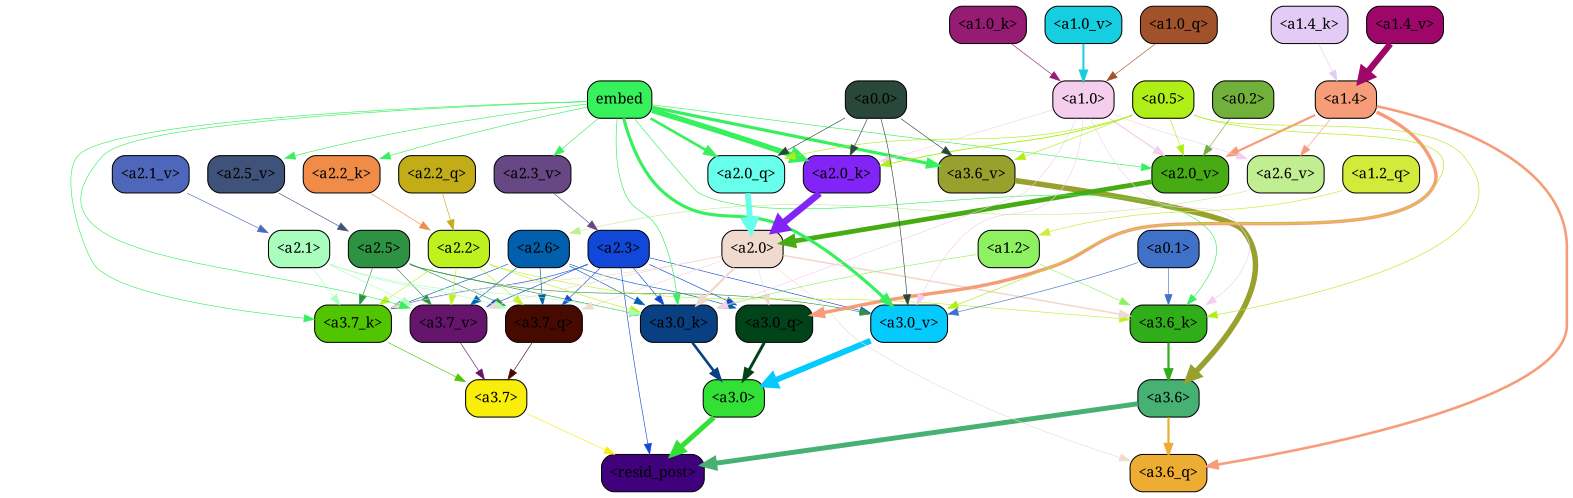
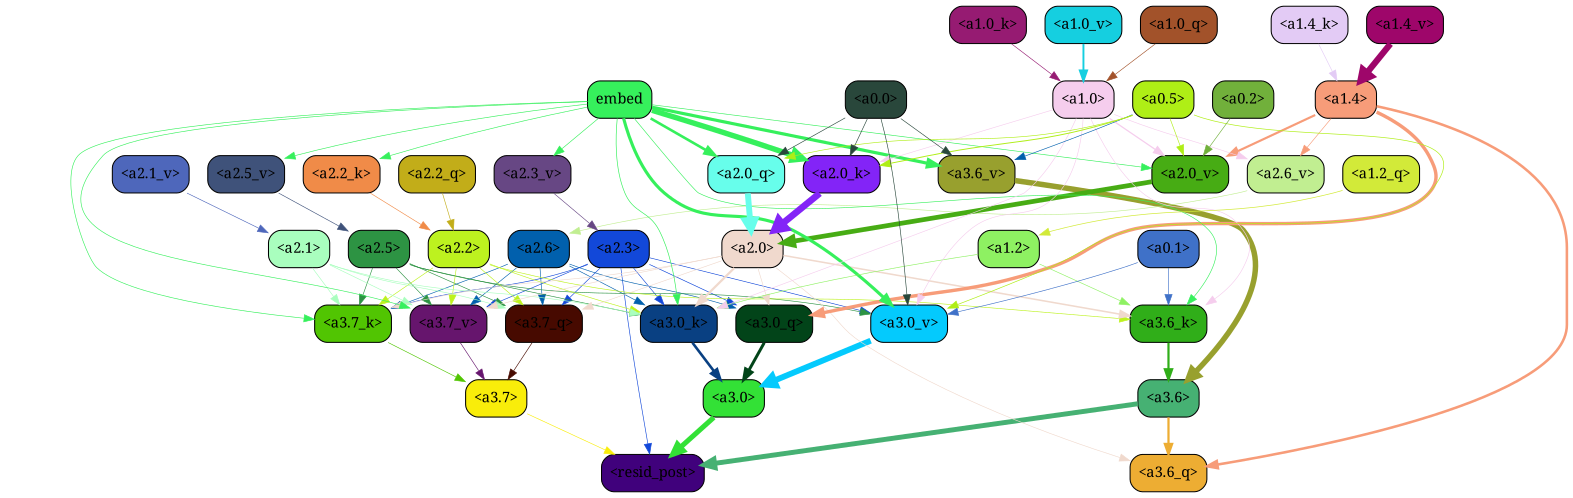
  strict digraph {
    fontname="Noto Serif"
    splines=true
    node [color=black fontname="Noto Serif" shape=box style="filled, rounded"]
    edge [color="#36f05c" fontname="Noto Serif" penwidth=0.6]
    "<a3.7>" [fillcolor="#f9ed0a"]
    "<resid_post>" [fillcolor="#40017c"]
    "<a3.6>" [fillcolor="#46b173"]
    "<a3.6_q>" [fillcolor="#edad33"]
    "<a3.0>" [fillcolor="#33e136"]
    "<a2.3>" [fillcolor="#1248d9"]
    "<a3.7_q>" [fillcolor="#470a00"]
    "<a3.0_q>" [fillcolor="#024419"]
    "<a3.7_k>" [fillcolor="#51c502"]
    "<a3.0_k>" [fillcolor="#094082"]
    "<a3.7_v>" [fillcolor="#66156d"]
    "<a3.0_v>" [fillcolor="#04cafd"]
    "<a3.6_k>" [fillcolor="#30ae19"]
    "<a3.6_v>" [fillcolor="#98a02e"]
    "<a2.6>" [fillcolor="#0160ad"]
    "<a2.5>" [fillcolor="#2d9343"]
    "<a2.2>" [fillcolor="#bdf21f"]
    "<a2.1>" [fillcolor="#a9febe"]
    "<a2.0>" [fillcolor="#f0d9cd"]
    "<a1.4>" [fillcolor="#f79c79"]
    "<a2.6_v>" [fillcolor="#c1ee91"]
    "<a2.0_v>" [fillcolor="#47ac14"]
    embed [fillcolor="#36f05c"]
    "<a2.0_q>" [fillcolor="#67feeb"]
    "<a2.2_k>" [fillcolor="#f08b48"]
    "<a2.0_k>" [fillcolor="#8324f7"]
    "<a2.5_v>" [fillcolor="#3f527a"]
    "<a2.3_v>" [fillcolor="#674784"]
    "<a1.2>" [fillcolor="#8ef162"]
    "<a1.0>" [fillcolor="#f5cded"]
    "<a0.5>" [fillcolor="#afee16"]
    "<a0.1>" [fillcolor="#3f71c8"]
    "<a0.0>" [fillcolor="#29473b"]
    "<a2.2_q>" [fillcolor="#c2ad19"]
    "<a2.1_v>" [fillcolor="#4e67bb"]
    "<a0.2>" [fillcolor="#71b03b"]
    "<a1.2_q>" [fillcolor="#d2ea39"]
    "<a1.0_q>" [fillcolor="#a2522a"]
    "<a1.4_k>" [fillcolor="#e3cbf5"]
    "<a1.0_k>" [fillcolor="#961b72"]
    "<a1.4_v>" [fillcolor="#9e066a"]
    "<a1.0_v>" [fillcolor="#15cfe0"]
    "<a3.7>" -> "<resid_post>" [color="#f9ed0a"]
    "<a3.6>" -> "<resid_post>" [color="#46b173" penwidth=4.7534414529800415]
    "<a3.6>" -> "<a3.6_q>" [color="#edad33" penwidth=2.160832464694977]
    "<a3.0>" -> "<resid_post>" [color="#33e136" penwidth=4.898576855659485]
    "<a2.3>" -> "<resid_post>" [color="#1248d9"]
    "<a2.3>" -> "<a3.7_q>" [color="#1248d9"]
    "<a2.3>" -> "<a3.0_q>" [color="#1248d9"]
    "<a2.3>" -> "<a3.7_k>" [color="#1248d9"]
    "<a2.3>" -> "<a3.0_k>" [color="#1248d9"]
    "<a2.3>" -> "<a3.7_v>" [color="#1248d9"]
    "<a2.3>" -> "<a3.0_v>" [color="#1248d9"]
    "<a3.7_q>" -> "<a3.7>" [color="#470a00"]
    "<a3.0_q>" -> "<a3.0>" [color="#024419" penwidth=2.870753765106201]
    "<a3.7_k>" -> "<a3.7>" [color="#51c502"]
    "<a3.0_k>" -> "<a3.0>" [color="#094082" penwidth=2.520303964614868]
    "<a3.7_v>" -> "<a3.7>" [color="#66156d"]
    "<a3.0_v>" -> "<a3.0>" [color="#04cafd" penwidth=5.680712580680847]
    "<a3.6_k>" -> "<a3.6>" [color="#30ae19" penwidth=2.13908451795578]
    "<a3.6_v>" -> "<a3.6>" [color="#98a02e" penwidth=5.297133803367615]
    "<a2.6>" -> "<a3.7_q>" [color="#0160ad"]
    "<a2.6>" -> "<a3.0_q>" [color="#0160ad"]
    "<a2.6>" -> "<a3.7_k>" [color="#0160ad"]
    "<a2.6>" -> "<a3.0_k>" [color="#0160ad"]
    "<a2.6>" -> "<a3.7_v>" [color="#0160ad"]
    "<a2.5>" -> "<a3.7_q>" [color="#2d9343"]
    "<a2.5>" -> "<a3.7_k>" [color="#2d9343"]
    "<a2.5>" -> "<a3.0_k>" [color="#2d9343"]
    "<a2.5>" -> "<a3.7_v>" [color="#2d9343"]
    "<a2.5>" -> "<a3.0_v>" [color="#2d9343"]
    "<a2.2>" -> "<a3.7_q>" [color="#bdf21f"]
    "<a2.2>" -> "<a3.7_k>" [color="#bdf21f"]
    "<a2.2>" -> "<a3.0_k>" [color="#bdf21f"]
    "<a2.2>" -> "<a3.7_v>" [color="#bdf21f"]
    "<a2.2>" -> "<a3.6_k>" [color="#bdf21f"]
    "<a2.1>" -> "<a3.7_q>" [color="#a9febe"]
    "<a2.1>" -> "<a3.7_k>" [color="#a9febe"]
    "<a2.1>" -> "<a3.0_k>" [color="#a9febe"]
    "<a2.1>" -> "<a3.7_v>" [color="#a9febe"]
    "<a2.0>" -> "<a3.6_q>" [color="#f0d9cd"]
    "<a2.0>" -> "<a3.7_q>" [color="#f0d9cd"]
    "<a2.0>" -> "<a3.0_q>" [color="#f0d9cd"]
    "<a2.0>" -> "<a3.7_k>" [color="#f0d9cd"]
    "<a2.0>" -> "<a3.0_k>" [color="#f0d9cd" penwidth=2.18752121925354]
    "<a2.0>" -> "<a3.7_v>" [color="#f0d9cd"]
    "<a2.0>" -> "<a3.6_k>" [color="#f0d9cd" penwidth=1.4957321882247925]
    "<a1.4>" -> "<a3.6_q>" [color="#f79c79" penwidth=2.4829938411712646]
    "<a1.4>" -> "<a3.0_q>" [color="#f79c79" penwidth=3.299744725227356]
    "<a1.4>" -> "<a2.6_v>" [color="#f79c79"]
    "<a1.4>" -> "<a2.0_v>" [color="#f79c79" penwidth=2.092592429369688]
    "<a2.6_v>" -> "<a2.6>" [color="#c1ee91"]
    "<a2.0_v>" -> "<a2.0>" [color="#47ac14" penwidth=4.5695202350616455]
    embed -> "<a3.7_k>"
    embed -> "<a3.0_k>" [penwidth=0.6394047290086746]
    embed -> "<a3.7_v>"
    embed -> "<a3.0_v>" [penwidth=3.0212591886520386]
    embed -> "<a3.6_k>"
    embed -> "<a3.6_v>" [penwidth=3.067279100418091]
    embed -> "<a2.0_v>"
    embed -> "<a2.0_q>" [penwidth=2.5355080366134644]
    embed -> "<a2.2_k>"
    embed -> "<a2.0_k>" [penwidth=5.2180726528167725]
    embed -> "<a2.5_v>"
    embed -> "<a2.3_v>"
    "<a2.0_q>" -> "<a2.0>" [color="#67feeb" penwidth=5.681910276412964]
    "<a2.2_k>" -> "<a2.2>" [color="#f08b48"]
    "<a2.0_k>" -> "<a2.0>" [color="#8324f7" penwidth=6.447777509689331]
    "<a2.5_v>" -> "<a2.5>" [color="#3f527a"]
    "<a2.3_v>" -> "<a2.3>" [color="#674784"]
    "<a1.2>" -> "<a3.0_k>" [color="#8ef162"]
    "<a1.2>" -> "<a3.6_k>" [color="#8ef162"]
    "<a1.0>" -> "<a3.0_k>" [color="#f5cded"]
    "<a1.0>" -> "<a3.0_v>" [color="#f5cded"]
    "<a1.0>" -> "<a3.6_k>" [color="#f5cded"]
    "<a1.0>" -> "<a2.6_v>" [color="#f5cded"]
    "<a1.0>" -> "<a2.0_v>" [color="#f5cded" penwidth=1.2132605910301208]
    "<a1.0>" -> "<a2.0_k>" [color="#f5cded"]
    "<a0.5>" -> "<a3.0_v>" [color="#afee16" penwidth=0.648682102560997]
-   "<a0.5>" -> "<a3.6_k>" [color="#afee16"]
-   "<a0.5>" -> "<a3.6_v>" [color="#afee16"]
+   "<a0.5>" -> "<a3.6_v>" [color="#0160ad"]
    "<a0.5>" -> "<a2.0_v>" [color="#afee16"]
    "<a0.5>" -> "<a2.0_q>" [color="#afee16"]
    "<a0.5>" -> "<a2.0_k>" [color="#afee16" penwidth=0.9236047863960266]
    "<a0.1>" -> "<a3.0_v>" [color="#3f71c8"]
    "<a0.1>" -> "<a3.6_k>" [color="#3f71c8"]
    "<a0.0>" -> "<a3.0_v>" [color="#29473b"]
    "<a0.0>" -> "<a3.6_v>" [color="#29473b"]
    "<a0.0>" -> "<a2.0_q>" [color="#29473b"]
    "<a0.0>" -> "<a2.0_k>" [color="#29473b"]
    "<a2.2_q>" -> "<a2.2>" [color="#c2ad19"]
    "<a2.1_v>" -> "<a2.1>" [color="#4e67bb"]
    "<a0.2>" -> "<a2.0_v>" [color="#71b03b"]
    "<a1.2_q>" -> "<a1.2>" [color="#d2ea39" penwidth=0.6769798994064331]
    "<a1.0_q>" -> "<a1.0>" [color="#a2522a"]
    "<a1.4_k>" -> "<a1.4>" [color="#e3cbf5"]
    "<a1.0_k>" -> "<a1.0>" [color="#961b72"]
    "<a1.4_v>" -> "<a1.4>" [color="#9e066a" penwidth=6.016597509384155]
    "<a1.0_v>" -> "<a1.0>" [color="#15cfe0" penwidth=1.8562973737716675]
  }
